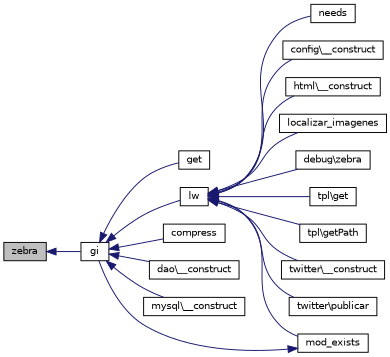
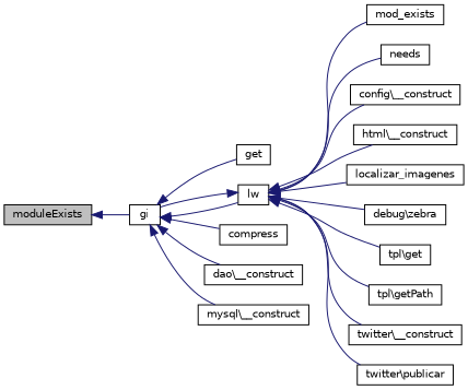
  digraph {
    rankdir=LR
    node [color=black fillcolor=white fontname=Helvetica fontsize=10 shape=record style=filled]
    edge [color=midnightblue dir=back fontname=Helvetica fontsize=10 labelfontname=Helvetica labelfontsize=10 style=solid]
-   n1 [fillcolor=grey75 fontcolor=black height=0.2 label=zebra width=0.4]
+   n1 [fillcolor=grey75 fontcolor=black height=0.2 label=moduleExists width=0.4]
    n2 [height=0.2 label=gi width=0.4]
    n3 [height=0.2 label=get width=0.4]
    n4 [height=0.2 label=lw width=0.4]
    n5 [height=0.2 label=compress width=0.4]
    n6 [height=0.2 label="dao\\__construct" width=0.4]
    n7 [height=0.2 label="mysql\\__construct" width=0.4]
    n8 [height=0.2 label=mod_exists width=0.4]
    n9 [height=0.2 label=needs width=0.4]
    n10 [height=0.2 label="config\\__construct" width=0.4]
    n11 [height=0.2 label="html\\__construct" width=0.4]
    n12 [height=0.2 label=localizar_imagenes width=0.4]
    n13 [height=0.2 label="debug\\zebra" width=0.4]
    n14 [height=0.2 label="tpl\\get" width=0.4]
    n15 [height=0.2 label="tpl\\getPath" width=0.4]
    n16 [height=0.2 label="twitter\\__construct" width=0.4]
    n17 [height=0.2 label="twitter\\publicar" width=0.4]
    n1 -> n2
    n2 -> n3
    n2 -> n4
    n2 -> n5
    n2 -> n6
    n2 -> n7
-   n8 -> n2
+   n4 -> n2
    n4 -> n8
    n4 -> n9
    n4 -> n10
    n4 -> n11
    n4 -> n12
    n4 -> n13
    n4 -> n14
    n4 -> n15
    n4 -> n16
    n4 -> n17
  }
